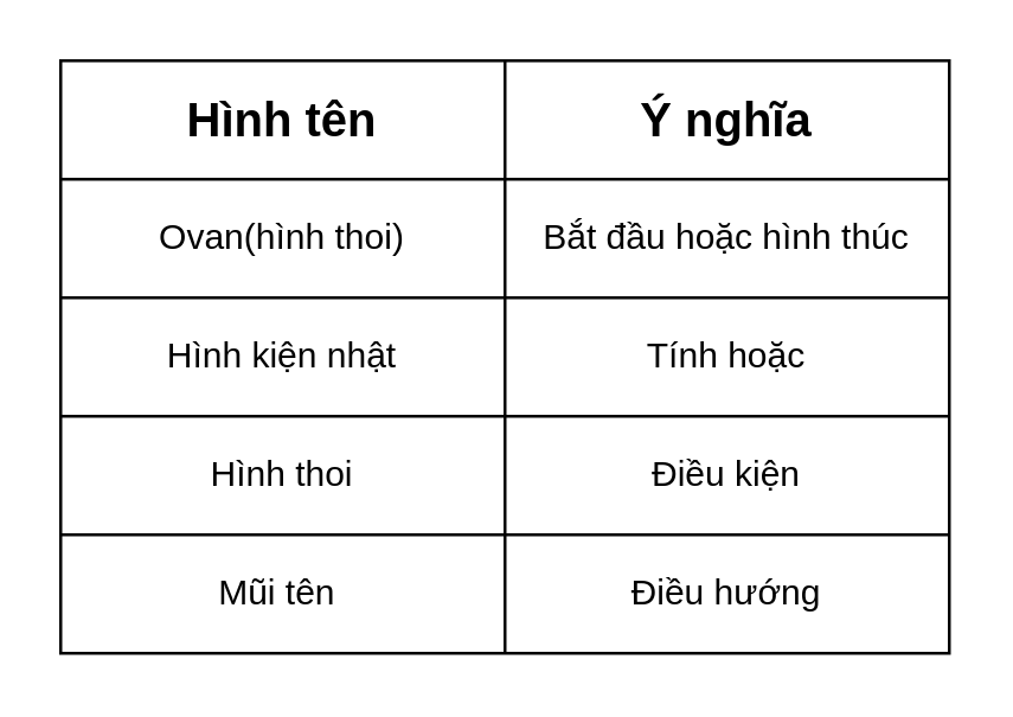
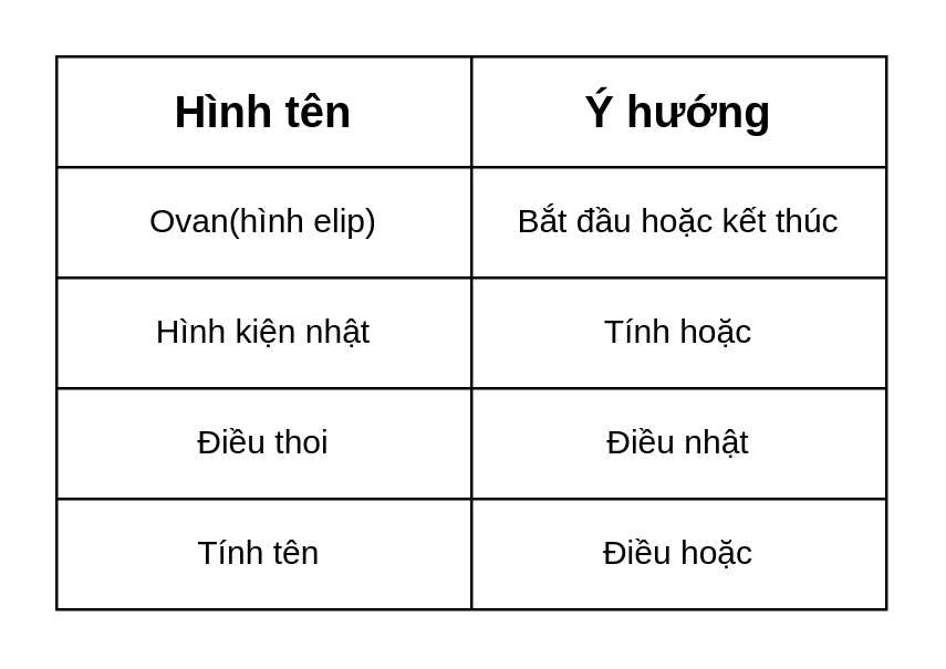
  <mxCell id="0" />
  <mxCell id="1" parent="0" />
  <mxCell id="2" value="" style="shape=table;startSize=0;container=1;collapsible=0;childLayout=tableLayout;" vertex="1" parent="1"><mxGeometry x="20" y="20" width="300" height="200" as="geometry" /></mxCell>
  <mxCell id="3" value="" style="shape=tableRow;horizontal=0;startSize=0;swimlaneHead=0;swimlaneBody=0;strokeColor=inherit;top=0;left=0;bottom=0;right=0;collapsible=0;dropTarget=0;fillColor=none;points=[[0,0.5],[1,0.5]];portConstraint=eastwest;" vertex="1" parent="2"><mxGeometry width="300" height="40" as="geometry" /></mxCell>
  <mxCell id="4" value="&lt;b&gt;&lt;font style=&quot;font-size: 16px;&quot;&gt;Hình tên&lt;/font&gt;&lt;/b&gt;" style="shape=partialRectangle;html=1;whiteSpace=wrap;connectable=0;strokeColor=inherit;overflow=hidden;fillColor=none;top=0;left=0;bottom=0;right=0;pointerEvents=1;" vertex="1" parent="3"><mxGeometry width="150" height="40" as="geometry"><mxRectangle width="150" height="40" as="alternateBounds" /></mxGeometry></mxCell>
- <mxCell id="5" value="&lt;b&gt;&lt;font style=&quot;font-size: 16px;&quot;&gt;Ý nghĩa&lt;/font&gt;&lt;/b&gt;" style="shape=partialRectangle;html=1;whiteSpace=wrap;connectable=0;strokeColor=inherit;overflow=hidden;fillColor=none;top=0;left=0;bottom=0;right=0;pointerEvents=1;" vertex="1" parent="3"><mxGeometry x="150" width="150" height="40" as="geometry"><mxRectangle width="150" height="40" as="alternateBounds" /></mxGeometry></mxCell>
+ <mxCell id="5" value="&lt;b&gt;&lt;font style=&quot;font-size: 16px;&quot;&gt;Ý hướng&lt;/font&gt;&lt;/b&gt;" style="shape=partialRectangle;html=1;whiteSpace=wrap;connectable=0;strokeColor=inherit;overflow=hidden;fillColor=none;top=0;left=0;bottom=0;right=0;pointerEvents=1;" vertex="1" parent="3"><mxGeometry x="150" width="150" height="40" as="geometry"><mxRectangle width="150" height="40" as="alternateBounds" /></mxGeometry></mxCell>
  <mxCell id="6" value="" style="shape=tableRow;horizontal=0;startSize=0;swimlaneHead=0;swimlaneBody=0;strokeColor=inherit;top=0;left=0;bottom=0;right=0;collapsible=0;dropTarget=0;fillColor=none;points=[[0,0.5],[1,0.5]];portConstraint=eastwest;" vertex="1" parent="2"><mxGeometry y="40" width="300" height="40" as="geometry" /></mxCell>
- <mxCell id="7" value="Ovan(hình thoi)" style="shape=partialRectangle;html=1;whiteSpace=wrap;connectable=0;strokeColor=inherit;overflow=hidden;fillColor=none;top=0;left=0;bottom=0;right=0;pointerEvents=1;" vertex="1" parent="6"><mxGeometry width="150" height="40" as="geometry"><mxRectangle width="150" height="40" as="alternateBounds" /></mxGeometry></mxCell>
- <mxCell id="8" value="Bắt đầu hoặc hình thúc" style="shape=partialRectangle;html=1;whiteSpace=wrap;connectable=0;strokeColor=inherit;overflow=hidden;fillColor=none;top=0;left=0;bottom=0;right=0;pointerEvents=1;" vertex="1" parent="6"><mxGeometry x="150" width="150" height="40" as="geometry"><mxRectangle width="150" height="40" as="alternateBounds" /></mxGeometry></mxCell>
+ <mxCell id="7" value="Ovan(hình elip)" style="shape=partialRectangle;html=1;whiteSpace=wrap;connectable=0;strokeColor=inherit;overflow=hidden;fillColor=none;top=0;left=0;bottom=0;right=0;pointerEvents=1;" vertex="1" parent="6"><mxGeometry width="150" height="40" as="geometry"><mxRectangle width="150" height="40" as="alternateBounds" /></mxGeometry></mxCell>
+ <mxCell id="8" value="Bắt đầu hoặc kết thúc" style="shape=partialRectangle;html=1;whiteSpace=wrap;connectable=0;strokeColor=inherit;overflow=hidden;fillColor=none;top=0;left=0;bottom=0;right=0;pointerEvents=1;" vertex="1" parent="6"><mxGeometry x="150" width="150" height="40" as="geometry"><mxRectangle width="150" height="40" as="alternateBounds" /></mxGeometry></mxCell>
  <mxCell id="9" value="" style="shape=tableRow;horizontal=0;startSize=0;swimlaneHead=0;swimlaneBody=0;strokeColor=inherit;top=0;left=0;bottom=0;right=0;collapsible=0;dropTarget=0;fillColor=none;points=[[0,0.5],[1,0.5]];portConstraint=eastwest;" vertex="1" parent="2"><mxGeometry y="80" width="300" height="40" as="geometry" /></mxCell>
  <mxCell id="10" value="Hình kiện nhật" style="shape=partialRectangle;html=1;whiteSpace=wrap;connectable=0;strokeColor=inherit;overflow=hidden;fillColor=none;top=0;left=0;bottom=0;right=0;pointerEvents=1;" vertex="1" parent="9"><mxGeometry width="150" height="40" as="geometry"><mxRectangle width="150" height="40" as="alternateBounds" /></mxGeometry></mxCell>
  <mxCell id="11" value="Tính hoặc" style="shape=partialRectangle;html=1;whiteSpace=wrap;connectable=0;strokeColor=inherit;overflow=hidden;fillColor=none;top=0;left=0;bottom=0;right=0;pointerEvents=1;" vertex="1" parent="9"><mxGeometry x="150" width="150" height="40" as="geometry"><mxRectangle width="150" height="40" as="alternateBounds" /></mxGeometry></mxCell>
  <mxCell id="12" value="" style="shape=tableRow;horizontal=0;startSize=0;swimlaneHead=0;swimlaneBody=0;strokeColor=inherit;top=0;left=0;bottom=0;right=0;collapsible=0;dropTarget=0;fillColor=none;points=[[0,0.5],[1,0.5]];portConstraint=eastwest;" vertex="1" parent="2"><mxGeometry y="120" width="300" height="40" as="geometry" /></mxCell>
- <mxCell id="13" value="Hình thoi" style="shape=partialRectangle;html=1;whiteSpace=wrap;connectable=0;strokeColor=inherit;overflow=hidden;fillColor=none;top=0;left=0;bottom=0;right=0;pointerEvents=1;" vertex="1" parent="12"><mxGeometry width="150" height="40" as="geometry"><mxRectangle width="150" height="40" as="alternateBounds" /></mxGeometry></mxCell>
- <mxCell id="14" value="Điều kiện" style="shape=partialRectangle;html=1;whiteSpace=wrap;connectable=0;strokeColor=inherit;overflow=hidden;fillColor=none;top=0;left=0;bottom=0;right=0;pointerEvents=1;" vertex="1" parent="12"><mxGeometry x="150" width="150" height="40" as="geometry"><mxRectangle width="150" height="40" as="alternateBounds" /></mxGeometry></mxCell>
+ <mxCell id="13" value="Điều thoi" style="shape=partialRectangle;html=1;whiteSpace=wrap;connectable=0;strokeColor=inherit;overflow=hidden;fillColor=none;top=0;left=0;bottom=0;right=0;pointerEvents=1;" vertex="1" parent="12"><mxGeometry width="150" height="40" as="geometry"><mxRectangle width="150" height="40" as="alternateBounds" /></mxGeometry></mxCell>
+ <mxCell id="14" value="Điều nhật" style="shape=partialRectangle;html=1;whiteSpace=wrap;connectable=0;strokeColor=inherit;overflow=hidden;fillColor=none;top=0;left=0;bottom=0;right=0;pointerEvents=1;" vertex="1" parent="12"><mxGeometry x="150" width="150" height="40" as="geometry"><mxRectangle width="150" height="40" as="alternateBounds" /></mxGeometry></mxCell>
  <mxCell id="15" value="" style="shape=tableRow;horizontal=0;startSize=0;swimlaneHead=0;swimlaneBody=0;strokeColor=inherit;top=0;left=0;bottom=0;right=0;collapsible=0;dropTarget=0;fillColor=none;points=[[0,0.5],[1,0.5]];portConstraint=eastwest;" vertex="1" parent="2"><mxGeometry y="160" width="300" height="40" as="geometry" /></mxCell>
- <mxCell id="16" value="Mũi tên&amp;nbsp;" style="shape=partialRectangle;html=1;whiteSpace=wrap;connectable=0;strokeColor=inherit;overflow=hidden;fillColor=none;top=0;left=0;bottom=0;right=0;pointerEvents=1;" vertex="1" parent="15"><mxGeometry width="150" height="40" as="geometry"><mxRectangle width="150" height="40" as="alternateBounds" /></mxGeometry></mxCell>
- <mxCell id="17" value="Điều hướng" style="shape=partialRectangle;html=1;whiteSpace=wrap;connectable=0;strokeColor=inherit;overflow=hidden;fillColor=none;top=0;left=0;bottom=0;right=0;pointerEvents=1;" vertex="1" parent="15"><mxGeometry x="150" width="150" height="40" as="geometry"><mxRectangle width="150" height="40" as="alternateBounds" /></mxGeometry></mxCell>
+ <mxCell id="16" value="Tính tên&amp;nbsp;" style="shape=partialRectangle;html=1;whiteSpace=wrap;connectable=0;strokeColor=inherit;overflow=hidden;fillColor=none;top=0;left=0;bottom=0;right=0;pointerEvents=1;" vertex="1" parent="15"><mxGeometry width="150" height="40" as="geometry"><mxRectangle width="150" height="40" as="alternateBounds" /></mxGeometry></mxCell>
+ <mxCell id="17" value="Điều hoặc" style="shape=partialRectangle;html=1;whiteSpace=wrap;connectable=0;strokeColor=inherit;overflow=hidden;fillColor=none;top=0;left=0;bottom=0;right=0;pointerEvents=1;" vertex="1" parent="15"><mxGeometry x="150" width="150" height="40" as="geometry"><mxRectangle width="150" height="40" as="alternateBounds" /></mxGeometry></mxCell>
